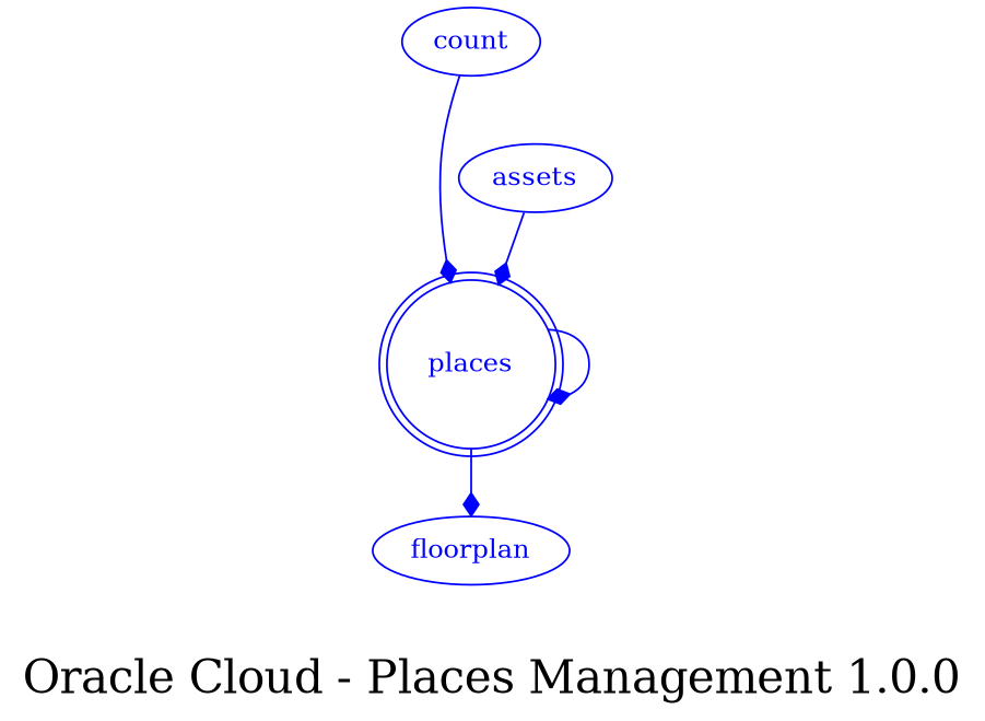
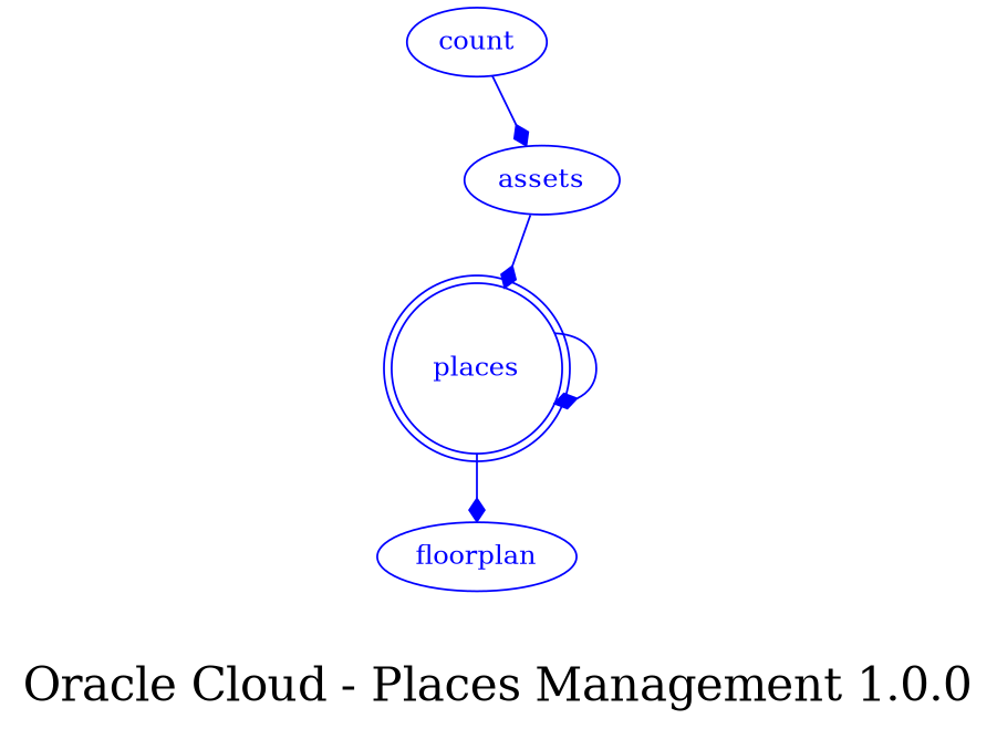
  digraph {
    fontsize=24
    label="Oracle Cloud - Places Management 1.0.0"
    splines=true
    node [color=blue fontcolor=blue shape=ellipse]
    edge [arrowhead=diamond arrowtail=none color=blue fontcolor=blue]
    places [shape=doublecircle]
    floorplan
    assets
    count
    places -> places
    places -> floorplan
    assets -> places
-   count -> places
+   count -> assets
  }
